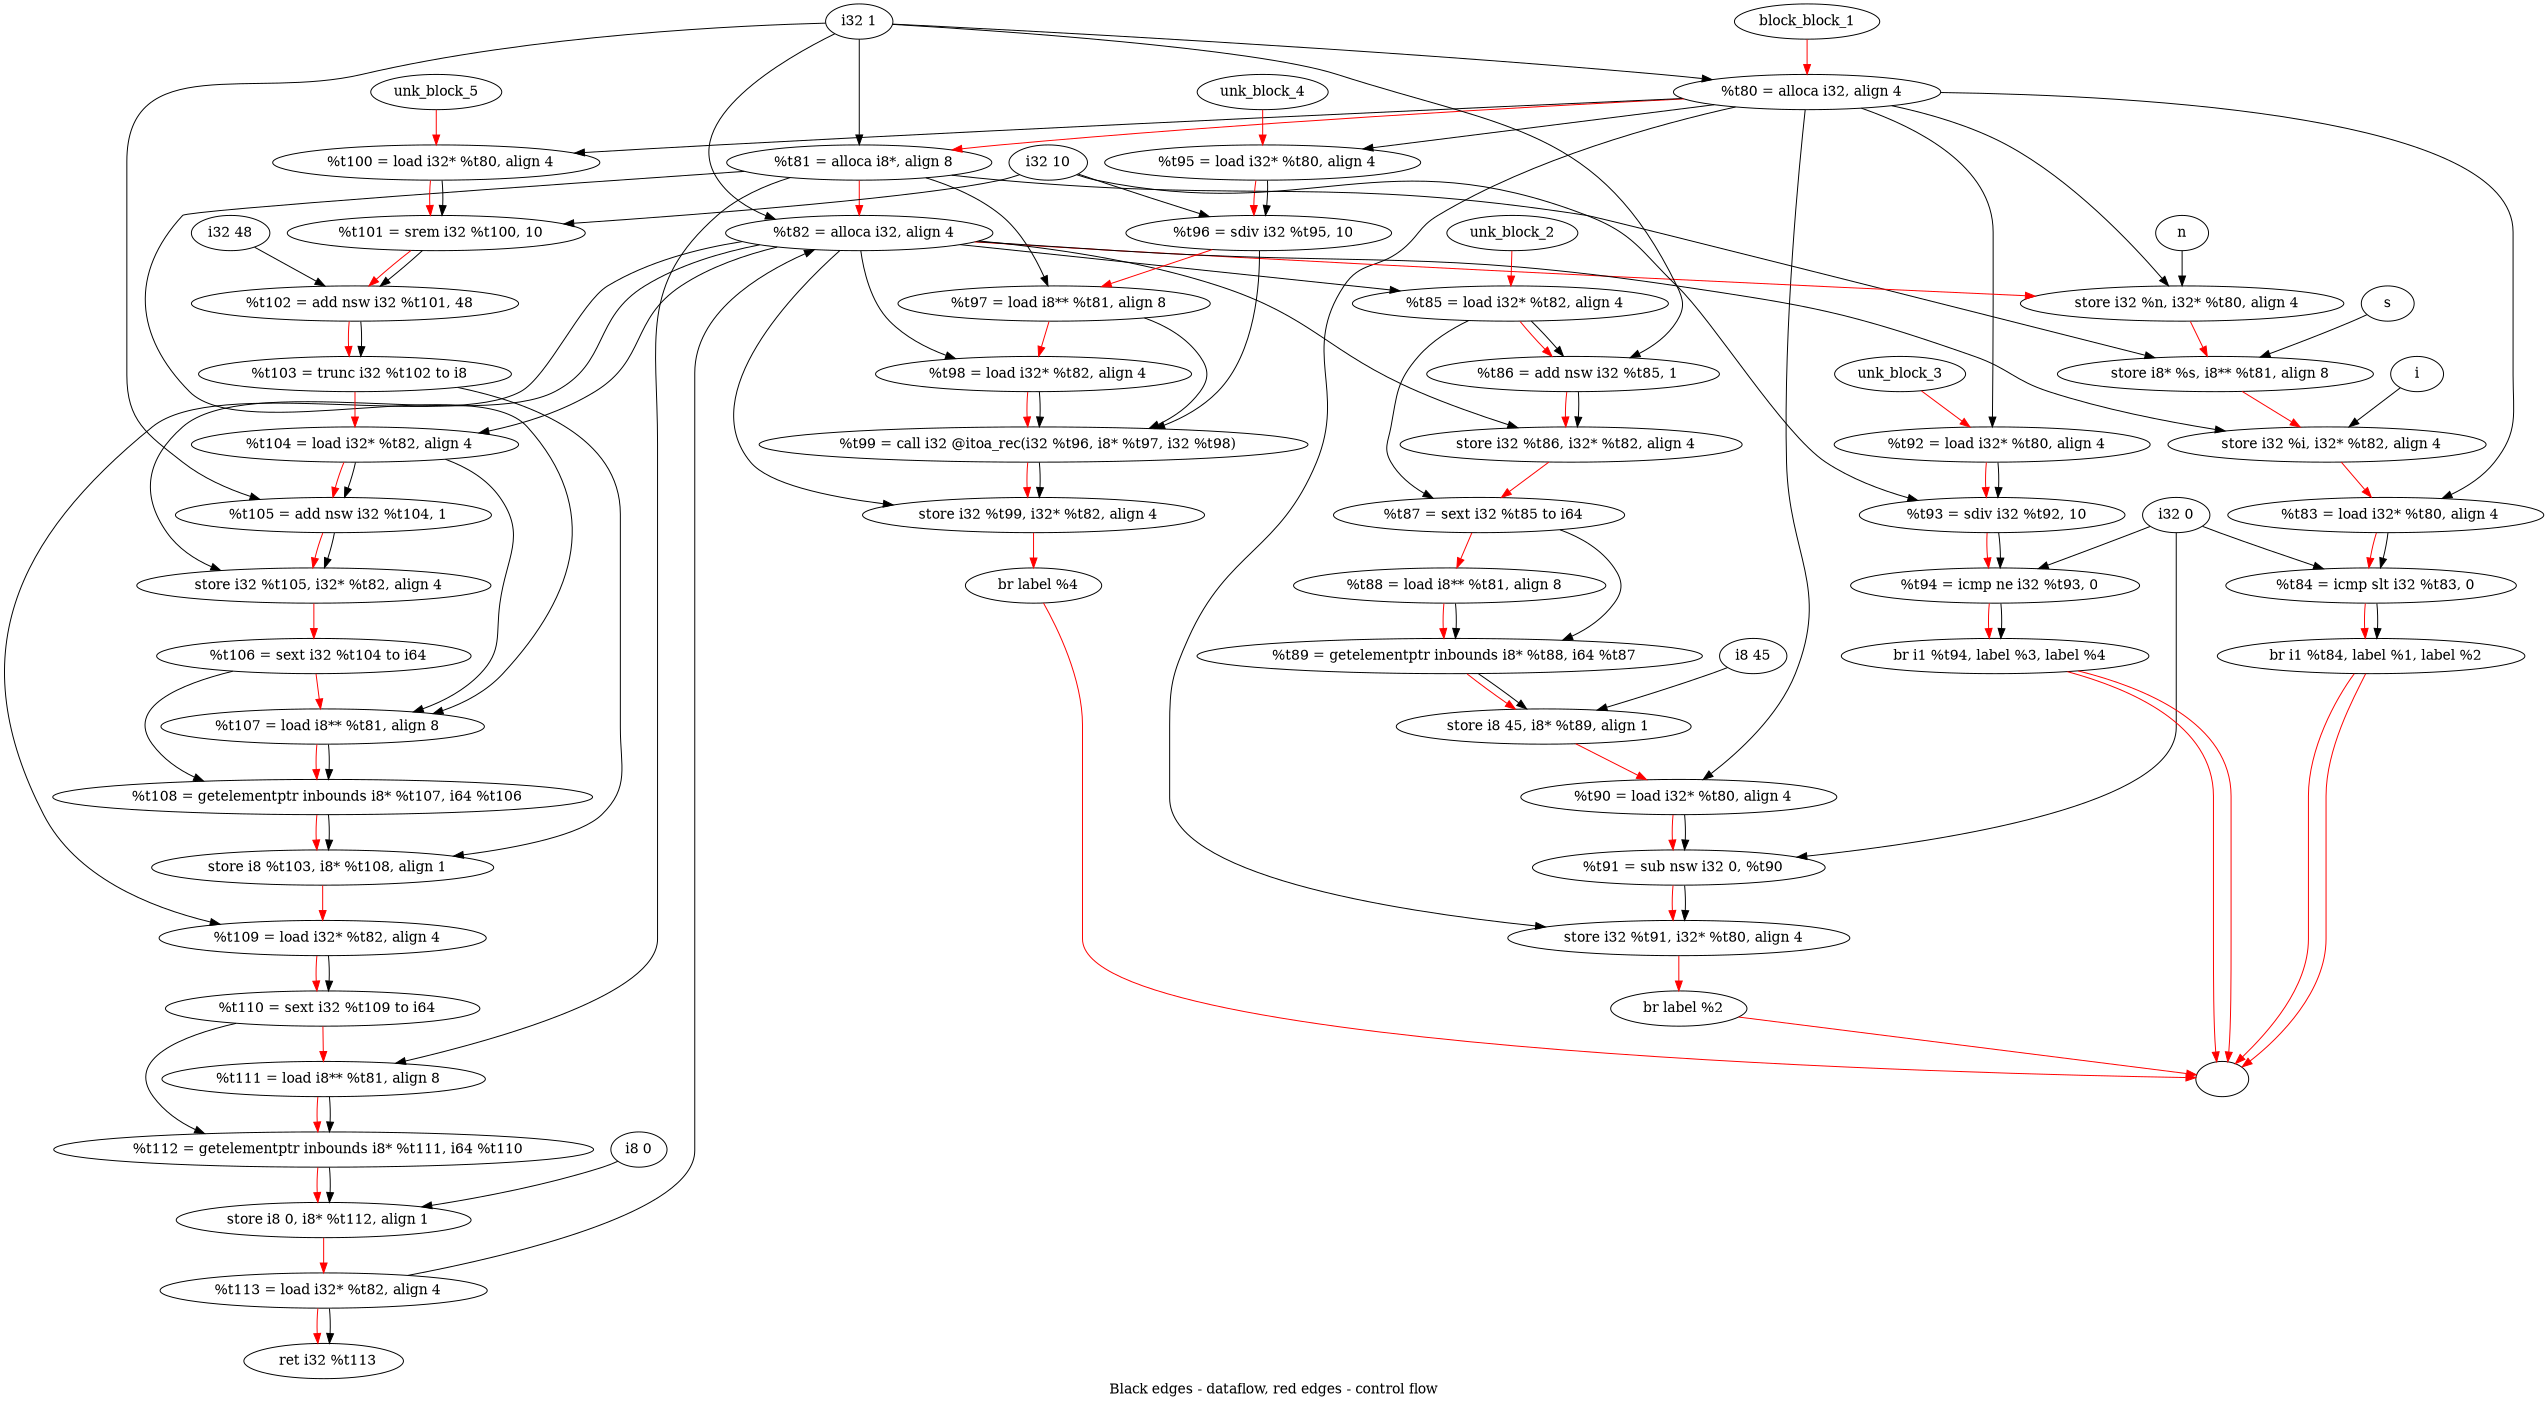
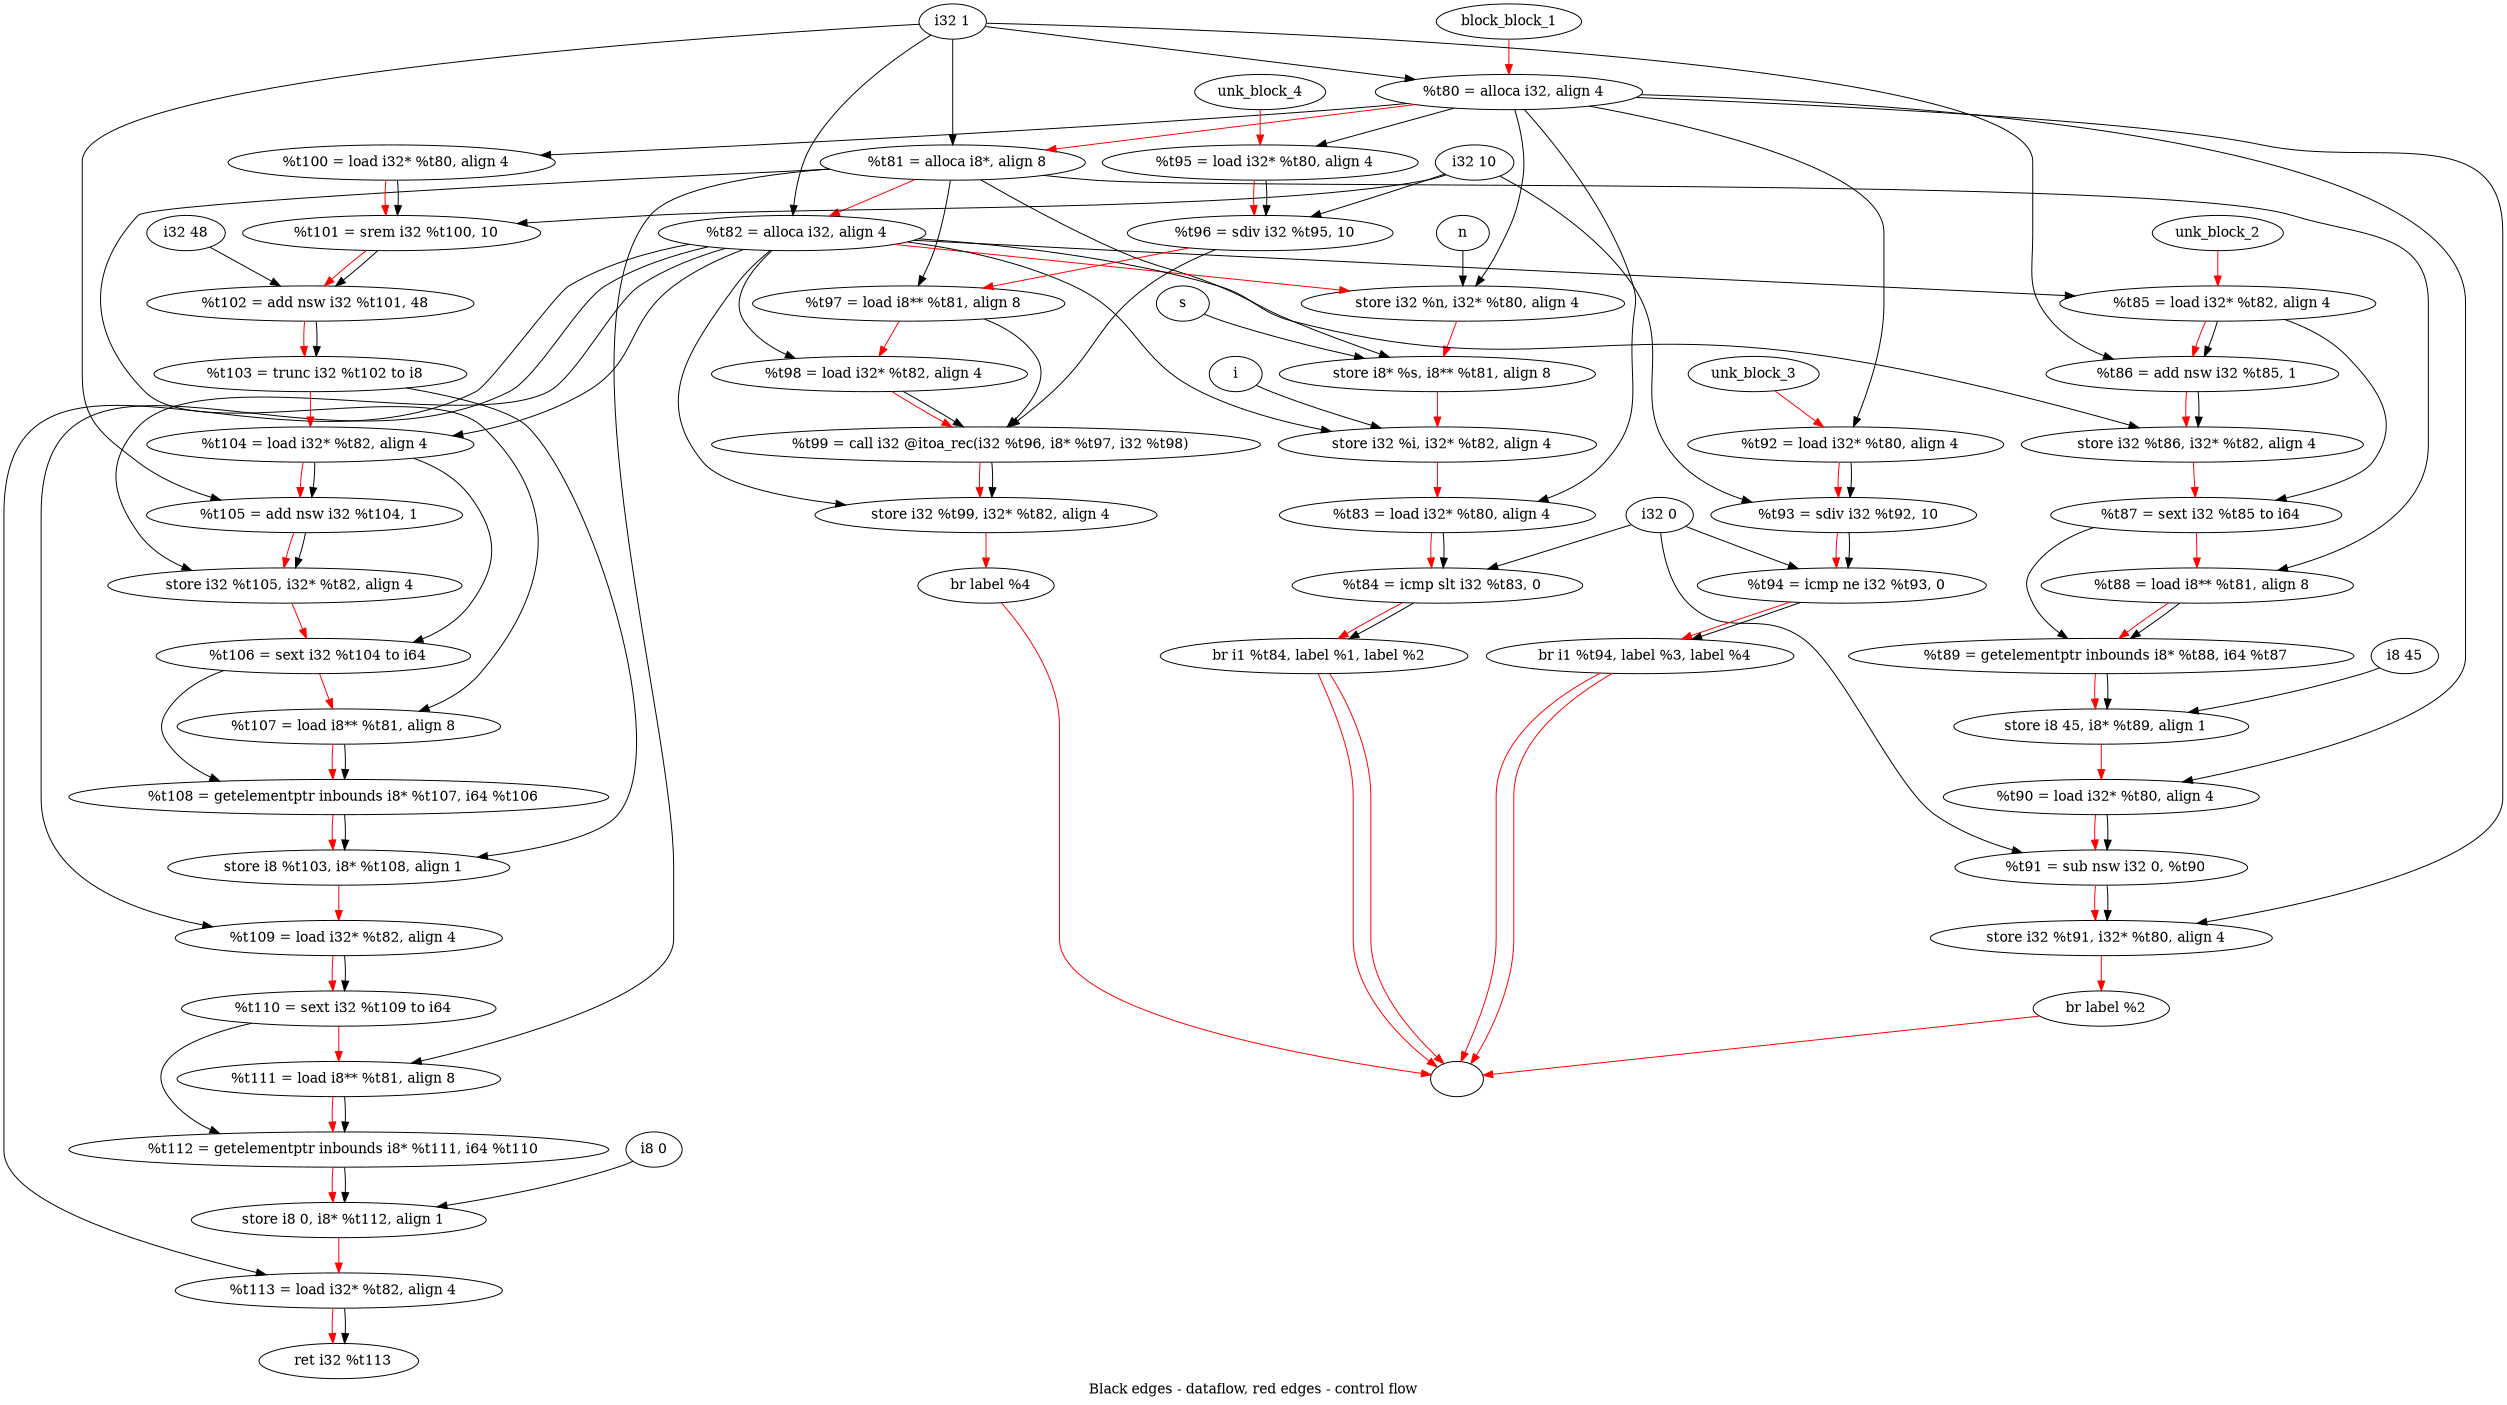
  digraph {
    compound=true
    label="Black edges - dataflow, red edges - control flow"
    n1 [label="  %t80 = alloca i32, align 4"]
    n2 [label="  %t81 = alloca i8*, align 8"]
    n3 [label="  store i32 %n, i32* %t80, align 4"]
    n4 [label="  %t83 = load i32* %t80, align 4"]
    n5 [label="  %t90 = load i32* %t80, align 4"]
    n6 [label="  store i32 %t91, i32* %t80, align 4"]
    n7 [label="  %t92 = load i32* %t80, align 4"]
    n8 [label="  %t95 = load i32* %t80, align 4"]
    n9 [label="  %t100 = load i32* %t80, align 4"]
    n10 [label="  %t82 = alloca i32, align 4"]
    n11 [label="  store i8* %s, i8** %t81, align 8"]
    n12 [label="  %t88 = load i8** %t81, align 8"]
    n13 [label="  %t97 = load i8** %t81, align 8"]
    n14 [label="  %t107 = load i8** %t81, align 8"]
    n15 [label="  %t111 = load i8** %t81, align 8"]
    n16 [label="  %t84 = icmp slt i32 %t83, 0"]
    n17 [label="  %t91 = sub nsw i32 0, %t90"]
    n18 [label="  br label %2"]
    n19 [label="  %t93 = sdiv i32 %t92, 10"]
    n20 [label="  %t96 = sdiv i32 %t95, 10"]
    n21 [label="  %t101 = srem i32 %t100, 10"]
    n22 [label="  store i32 %i, i32* %t82, align 4"]
    n23 [label="  %t85 = load i32* %t82, align 4"]
    n24 [label="  store i32 %t86, i32* %t82, align 4"]
    n25 [label="  %t98 = load i32* %t82, align 4"]
    n26 [label="  store i32 %t99, i32* %t82, align 4"]
    n27 [label="  %t104 = load i32* %t82, align 4"]
    n28 [label="  store i32 %t105, i32* %t82, align 4"]
    n29 [label="  %t109 = load i32* %t82, align 4"]
    n30 [label="  %t113 = load i32* %t82, align 4"]
    n31 [label="  %t89 = getelementptr inbounds i8* %t88, i64 %t87"]
    n32 [label="  %t99 = call i32 @itoa_rec(i32 %t96, i8* %t97, i32 %t98)"]
    n33 [label="  %t108 = getelementptr inbounds i8* %t107, i64 %t106"]
    n34 [label="  %t112 = getelementptr inbounds i8* %t111, i64 %t110"]
    n35 [label="  %t86 = add nsw i32 %t85, 1"]
    n36 [label="  %t87 = sext i32 %t85 to i64"]
    n37 [label="  br label %4"]
    n38 [label="  %t105 = add nsw i32 %t104, 1"]
    n39 [label="  %t106 = sext i32 %t104 to i64"]
    n40 [label="  %t110 = sext i32 %t109 to i64"]
    n41 [label="  ret i32 %t113"]
    n42 [label="  br i1 %t84, label %1, label %2"]
    ""
    n44 [label=block_block_1]
    "i32 1"
    n
    s
    i
    "i32 0"
    n50 [label="  %t94 = icmp ne i32 %t93, 0"]
    n51 [label="  br i1 %t94, label %3, label %4"]
    n52 [label="  store i8 45, i8* %t89, align 1"]
    unk_block_2
    "i8 45"
    unk_block_3
    "i32 10"
    n57 [label="  %t102 = add nsw i32 %t101, 48"]
    unk_block_4
    n59 [label="  %t103 = trunc i32 %t102 to i8"]
    n60 [label="  store i8 %t103, i8* %t108, align 1"]
    n61 [label="  store i8 0, i8* %t112, align 1"]
-   unk_block_5
    "i32 48"
    "i8 0"
    n1 -> n2 [color=red weight=2]
    n1 -> n3
    n1 -> n4
    n1 -> n5
    n1 -> n6
    n1 -> n7
    n1 -> n8
    n1 -> n9
    n2 -> n10 [color=red weight=2]
    n2 -> n11
+   n2 -> n12
    n2 -> n13
    n2 -> n14
    n2 -> n15
    n3 -> n11 [color=red weight=2]
    n4 -> n16 [color=red weight=2]
    n4 -> n16
    n5 -> n17 [color=red weight=2]
    n5 -> n17
    n6 -> n18 [color=red weight=2]
    n7 -> n19 [color=red weight=2]
    n7 -> n19
    n8 -> n20 [color=red weight=2]
    n8 -> n20
    n9 -> n21 [color=red weight=2]
    n9 -> n21
    n10 -> n3 [color=red weight=2]
    n10 -> n22
    n10 -> n23
    n10 -> n24
    n10 -> n25
    n10 -> n26
    n10 -> n27
    n10 -> n28
    n10 -> n29
-   n30 -> n10
+   n10 -> n30
    n11 -> n22 [color=red weight=2]
    n12 -> n31 [color=red weight=2]
    n12 -> n31
    n13 -> n25 [color=red weight=2]
    n13 -> n32
    n14 -> n33 [color=red weight=2]
    n14 -> n33
    n15 -> n34 [color=red weight=2]
    n15 -> n34
    n16 -> n42 [color=red weight=2]
    n16 -> n42
    n17 -> n6 [color=red weight=2]
    n17 -> n6
    n18 -> "" [color=red]
    n19 -> n50 [color=red weight=2]
    n19 -> n50
    n20 -> n13 [color=red weight=2]
    n20 -> n32
    n21 -> n57 [color=red weight=2]
    n21 -> n57
    n22 -> n4 [color=red weight=2]
    n23 -> n35 [color=red weight=2]
    n23 -> n35
    n23 -> n36
    n24 -> n36 [color=red weight=2]
    n25 -> n32 [color=red weight=2]
    n25 -> n32
    n26 -> n37 [color=red weight=2]
    n27 -> n38 [color=red weight=2]
    n27 -> n38
-   n27 -> n14
+   n27 -> n39
    n28 -> n39 [color=red weight=2]
    n29 -> n40 [color=red weight=2]
    n29 -> n40
    n30 -> n41 [color=red weight=2]
    n30 -> n41
    n31 -> n52 [color=red weight=2]
    n31 -> n52
    n32 -> n26 [color=red weight=2]
    n32 -> n26
    n33 -> n60 [color=red weight=2]
    n33 -> n60
    n34 -> n61 [color=red weight=2]
    n34 -> n61
    n35 -> n24 [color=red weight=2]
    n35 -> n24
    n36 -> n12 [color=red weight=2]
    n36 -> n31
    n37 -> "" [color=red]
    n38 -> n28 [color=red weight=2]
    n38 -> n28
    n39 -> n14 [color=red weight=2]
    n39 -> n33
    n40 -> n15 [color=red weight=2]
    n40 -> n34
    n42 -> "" [color=red]
    n42 -> "" [color=red]
    n44 -> n1 [color=red]
    "i32 1" -> n1
    "i32 1" -> n2
    "i32 1" -> n10
    "i32 1" -> n35
    "i32 1" -> n38
    n -> n3
    s -> n11
    i -> n22
    "i32 0" -> n16
    "i32 0" -> n17
    "i32 0" -> n50
    n50 -> n51 [color=red weight=2]
    n50 -> n51
    n51 -> "" [color=red]
    n51 -> "" [color=red]
    n52 -> n5 [color=red weight=2]
    unk_block_2 -> n23 [color=red]
    "i8 45" -> n52
    unk_block_3 -> n7 [color=red]
    "i32 10" -> n19
    "i32 10" -> n20
    "i32 10" -> n21
    n57 -> n59 [color=red weight=2]
    n57 -> n59
    unk_block_4 -> n8 [color=red]
    n59 -> n27 [color=red weight=2]
    n59 -> n60
    n60 -> n29 [color=red weight=2]
    n61 -> n30 [color=red weight=2]
-   unk_block_5 -> n9 [color=red]
    "i32 48" -> n57
    "i8 0" -> n61
  }
